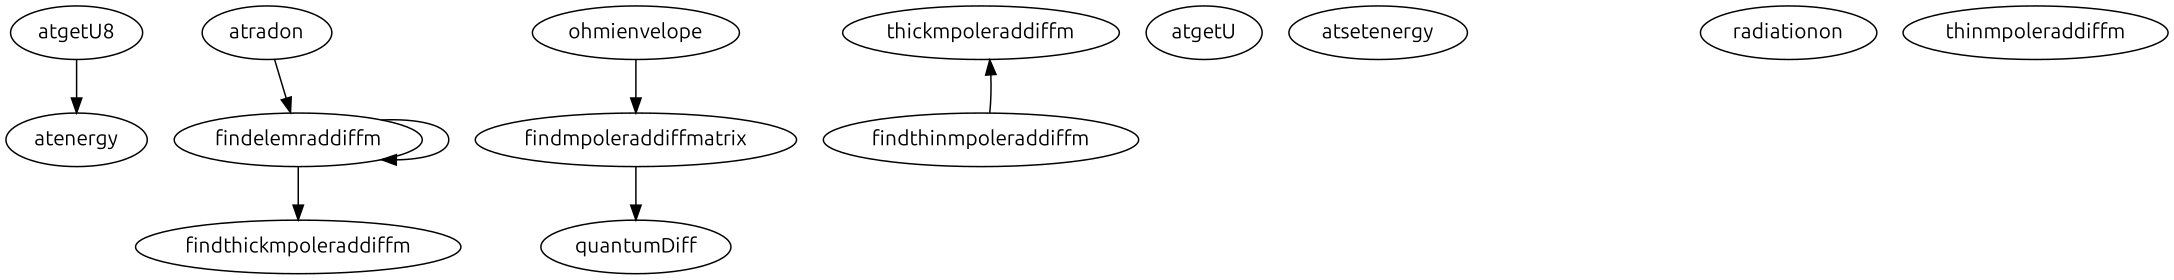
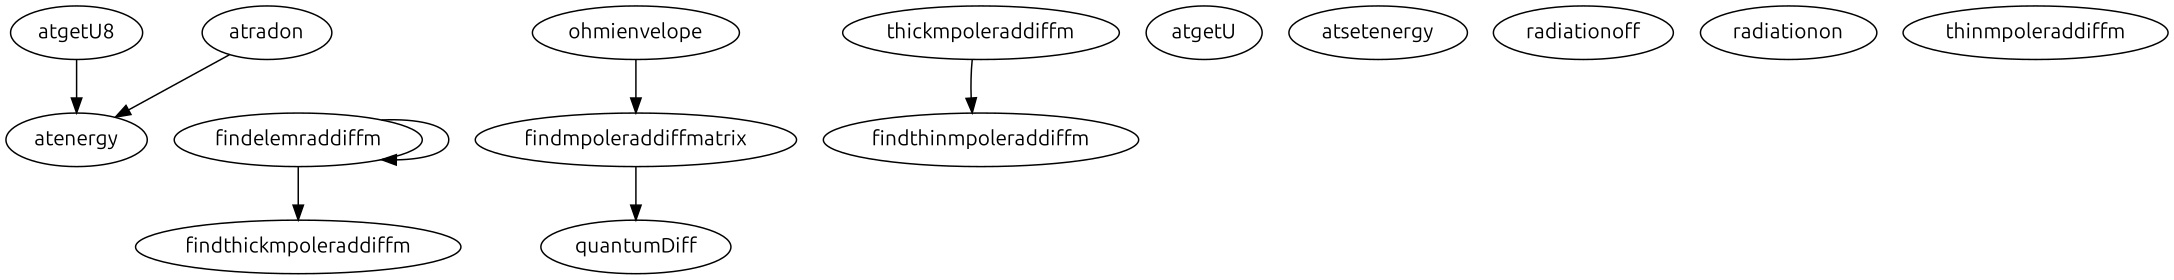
  digraph {
    fontname=Ubuntu
    node [fontname=Ubuntu]
    edge [fontname=Ubuntu]
    n1 [label=atgetU8]
    atenergy
    atradon
    findelemraddiffm
    findthickmpoleraddiffm
    ohmienvelope
    findmpoleraddiffmatrix
    quantumDiff
    thickmpoleraddiffm
    findthinmpoleraddiffm
    n11 [label=atgetU]
    atsetenergy
+   radiationoff
    radiationon
    thinmpoleraddiffm
    n1 -> atenergy
-   atradon -> findelemraddiffm
+   atradon -> atenergy
    findelemraddiffm -> findelemraddiffm
    findelemraddiffm -> findthickmpoleraddiffm
    ohmienvelope -> findmpoleraddiffmatrix
    findmpoleraddiffmatrix -> quantumDiff
-   findthinmpoleraddiffm -> thickmpoleraddiffm
+   thickmpoleraddiffm -> findthinmpoleraddiffm
  }
